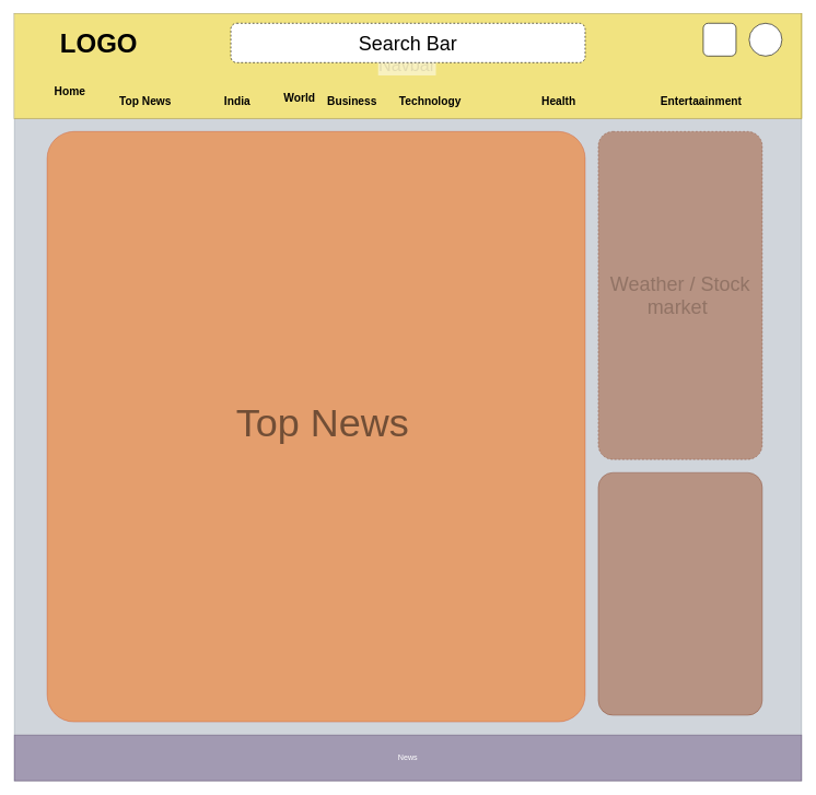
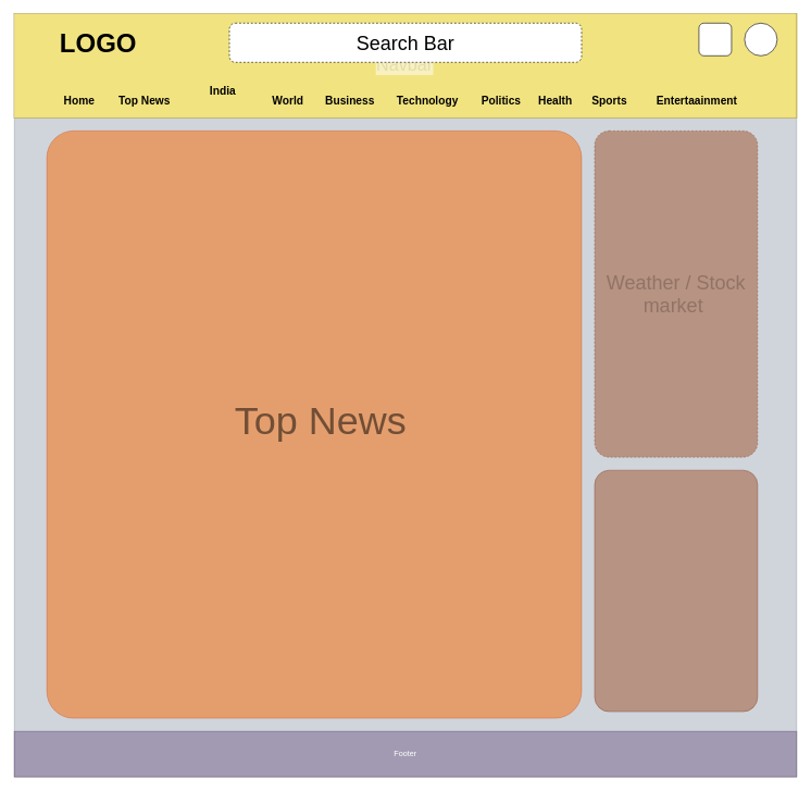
  <mxCell id="0" />
  <mxCell id="1" parent="0" />
  <mxCell id="2" value="" style="rounded=0;whiteSpace=wrap;html=1;strokeColor=#314354;opacity=30;fontSize=17;fontStyle=1;fillColor=#647687;fontColor=#ffffff;" vertex="1" parent="1"><mxGeometry x="21" y="20" width="1200" height="1170" as="geometry" /></mxCell>
  <mxCell id="3" value="" style="endArrow=none;html=1;rounded=0;" edge="1" parent="1"><mxGeometry width="50" height="50" relative="1" as="geometry"><mxPoint x="341" y="340" as="sourcePoint" /><mxPoint x="341" y="340" as="targetPoint" /></mxGeometry></mxCell>
  <mxCell id="4" value="" style="endArrow=none;html=1;rounded=0;strokeWidth=1;spacingLeft=0;fontSize=1;endSize=2;opacity=50;" edge="1" parent="1"><mxGeometry width="50" height="50" relative="1" as="geometry"><mxPoint x="293" y="166" as="sourcePoint" /><mxPoint x="293" y="146" as="targetPoint" /></mxGeometry></mxCell>
  <mxCell id="5" value="" style="group;fillColor=#e3c800;fontColor=#000000;strokeColor=#B09500;" vertex="1" connectable="0" parent="1"><mxGeometry x="21" y="20" width="1200" height="160" as="geometry" /></mxCell>
  <mxCell id="6" value="&lt;font color=&quot;#d6d5de&quot; style=&quot;font-size: 27px; background-color: rgb(255, 255, 255);&quot;&gt;Navbar&lt;/font&gt;" style="rounded=0;whiteSpace=wrap;html=1;textOpacity=50;strokeColor=#B8B8B8;opacity=50;" vertex="1" parent="5"><mxGeometry x="-1" width="1200" height="160" as="geometry" /></mxCell>
  <mxCell id="7" value="&lt;font style=&quot;font-size: 30px;&quot;&gt;Search Bar&lt;/font&gt;" style="rounded=1;whiteSpace=wrap;html=1;dashed=1;" vertex="1" parent="5"><mxGeometry x="330" y="15" width="540" height="60" as="geometry" /></mxCell>
  <mxCell id="8" value="" style="whiteSpace=wrap;html=1;aspect=fixed;rounded=1;" vertex="1" parent="5"><mxGeometry x="1050" y="15" width="50" height="50" as="geometry" /></mxCell>
  <mxCell id="9" value="" style="ellipse;whiteSpace=wrap;html=1;" vertex="1" parent="5"><mxGeometry x="1120" y="15" width="50" height="50" as="geometry" /></mxCell>
- <mxCell id="10" value="Home" style="text;html=1;strokeColor=none;fillColor=none;align=center;verticalAlign=middle;whiteSpace=wrap;rounded=0;fontSize=17;fontStyle=1" vertex="1" parent="5"><mxGeometry x="55" y="105" width="60" height="30" as="geometry" /></mxCell>
+ <mxCell id="10" value="Home" style="text;html=1;strokeColor=none;fillColor=none;align=center;verticalAlign=middle;whiteSpace=wrap;rounded=0;fontSize=17;fontStyle=1" vertex="1" parent="5"><mxGeometry x="70" y="120" width="60" height="30" as="geometry" /></mxCell>
  <mxCell id="11" value="Top News" style="text;html=1;strokeColor=none;fillColor=none;align=center;verticalAlign=middle;whiteSpace=wrap;rounded=0;fontSize=17;fontStyle=1" vertex="1" parent="5"><mxGeometry x="150" y="120" width="100" height="30" as="geometry" /></mxCell>
- <mxCell id="12" value="India" style="text;html=1;strokeColor=none;fillColor=none;align=center;verticalAlign=middle;whiteSpace=wrap;rounded=0;fontSize=17;fontStyle=1" vertex="1" parent="5"><mxGeometry x="310" y="120" width="60" height="30" as="geometry" /></mxCell>
- <mxCell id="13" value="World" style="text;html=1;strokeColor=none;fillColor=none;align=center;verticalAlign=middle;whiteSpace=wrap;rounded=0;fontSize=17;fontStyle=1" vertex="1" parent="5"><mxGeometry x="405" y="115" width="60" height="30" as="geometry" /></mxCell>
+ <mxCell id="12" value="India" style="text;html=1;strokeColor=none;fillColor=none;align=center;verticalAlign=middle;whiteSpace=wrap;rounded=0;fontSize=17;fontStyle=1" vertex="1" parent="5"><mxGeometry x="290" y="105" width="60" height="30" as="geometry" /></mxCell>
+ <mxCell id="13" value="World" style="text;html=1;strokeColor=none;fillColor=none;align=center;verticalAlign=middle;whiteSpace=wrap;rounded=0;fontSize=17;fontStyle=1" vertex="1" parent="5"><mxGeometry x="390" y="120" width="60" height="30" as="geometry" /></mxCell>
  <mxCell id="14" value="Business" style="text;html=1;strokeColor=none;fillColor=none;align=center;verticalAlign=middle;whiteSpace=wrap;rounded=0;fontSize=17;fontStyle=1" vertex="1" parent="5"><mxGeometry x="485" y="120" width="60" height="30" as="geometry" /></mxCell>
  <mxCell id="15" value="Technology" style="text;html=1;strokeColor=none;fillColor=none;align=center;verticalAlign=middle;whiteSpace=wrap;rounded=0;fontSize=17;fontStyle=1" vertex="1" parent="5"><mxGeometry x="604" y="120" width="60" height="30" as="geometry" /></mxCell>
+ <mxCell id="16" value="Politics" style="text;html=1;strokeColor=none;fillColor=none;align=center;verticalAlign=middle;whiteSpace=wrap;rounded=0;fontSize=17;fontStyle=1" vertex="1" parent="5"><mxGeometry x="717" y="120" width="60" height="30" as="geometry" /></mxCell>
+ <mxCell id="17" value="Sports" style="text;html=1;strokeColor=none;fillColor=none;align=center;verticalAlign=middle;whiteSpace=wrap;rounded=0;fontSize=17;fontStyle=1" vertex="1" parent="5"><mxGeometry x="883" y="120" width="60" height="30" as="geometry" /></mxCell>
  <mxCell id="18" value="Entertaainment" style="text;html=1;strokeColor=none;fillColor=none;align=center;verticalAlign=middle;whiteSpace=wrap;rounded=0;fontSize=17;fontStyle=1" vertex="1" parent="5"><mxGeometry x="1017" y="120" width="60" height="30" as="geometry" /></mxCell>
  <mxCell id="19" value="Health" style="text;html=1;strokeColor=none;fillColor=none;align=center;verticalAlign=middle;whiteSpace=wrap;rounded=0;fontSize=17;fontStyle=1" vertex="1" parent="5"><mxGeometry x="800" y="120" width="60" height="30" as="geometry" /></mxCell>
  <mxCell id="20" value="LOGO" style="text;html=1;strokeColor=none;fillColor=none;align=center;verticalAlign=middle;whiteSpace=wrap;rounded=0;fontSize=40;fontStyle=1;spacingTop=0;spacing=13;" vertex="1" parent="5"><mxGeometry x="100" y="30" width="58" height="30" as="geometry" /></mxCell>
  <mxCell id="21" value="" style="rounded=1;whiteSpace=wrap;html=1;opacity=50;fillColor=#fa6800;fontColor=#000000;strokeColor=#C73500;arcSize=5;" vertex="1" parent="1"><mxGeometry x="71" y="200" width="820" height="900" as="geometry" /></mxCell>
- <mxCell id="22" value="News" style="rounded=0;whiteSpace=wrap;html=1;opacity=50;fillColor=#76608a;fontColor=#ffffff;strokeColor=#432D57;" vertex="1" parent="1"><mxGeometry x="21" y="1120" width="1200" height="70" as="geometry" /></mxCell>
+ <mxCell id="22" value="Footer" style="rounded=0;whiteSpace=wrap;html=1;opacity=50;fillColor=#76608a;fontColor=#ffffff;strokeColor=#432D57;" vertex="1" parent="1"><mxGeometry x="21" y="1120" width="1200" height="70" as="geometry" /></mxCell>
  <mxCell id="23" value="&lt;font color=&quot;#917365&quot; style=&quot;font-size: 30px;&quot;&gt;Weather / Stock market&amp;nbsp;&lt;/font&gt;" style="rounded=1;whiteSpace=wrap;html=1;fillColor=#a0522d;fontColor=#ffffff;strokeColor=#6D1F00;opacity=50;arcSize=9;dashed=1;" vertex="1" parent="1"><mxGeometry x="911" y="200" width="250" height="500" as="geometry" /></mxCell>
  <mxCell id="24" value="" style="rounded=1;whiteSpace=wrap;html=1;fillColor=#a0522d;fontColor=#ffffff;strokeColor=#6D1F00;opacity=50;arcSize=9;" vertex="1" parent="1"><mxGeometry x="911" y="720" width="250" height="370" as="geometry" /></mxCell>
  <mxCell id="25" value="Top News" style="text;html=1;strokeColor=none;fillColor=none;align=center;verticalAlign=middle;whiteSpace=wrap;rounded=0;fontSize=60;textOpacity=50;" vertex="1" parent="1"><mxGeometry x="321" y="630" width="340" height="30" as="geometry" /></mxCell>
